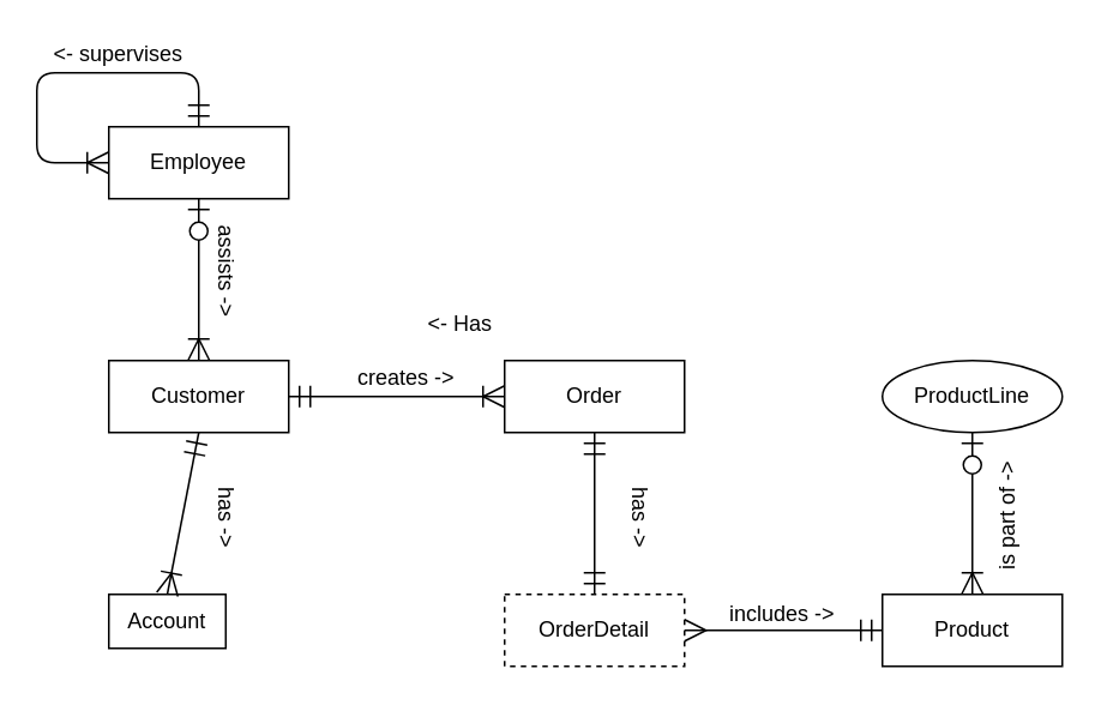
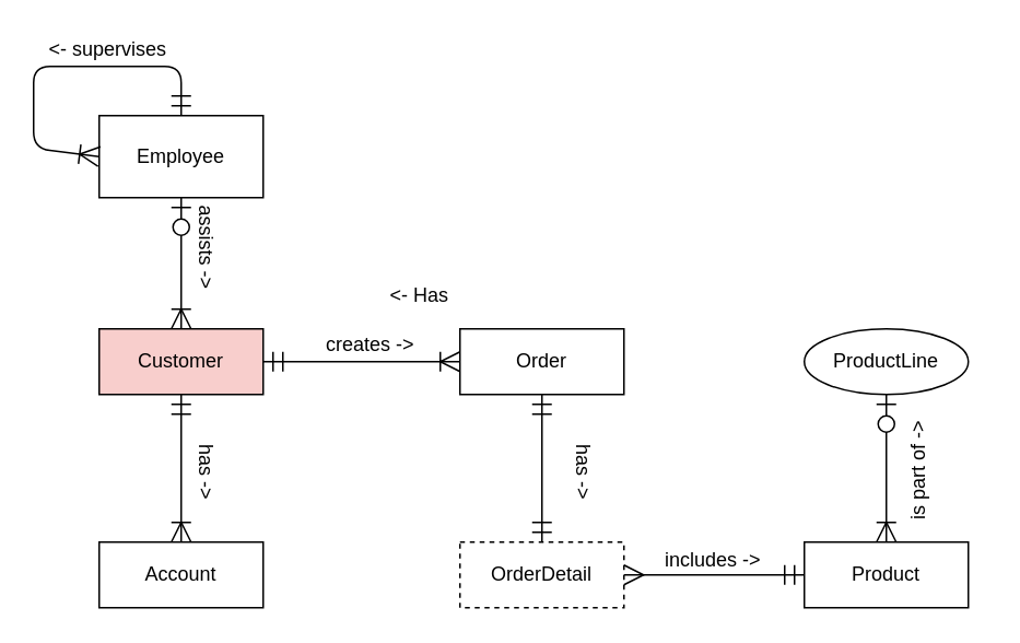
  <mxCell id="0" />
  <mxCell id="1" parent="0" />
- <mxCell id="2" value="Customer" style="whiteSpace=wrap;html=1;align=center;" parent="1" vertex="1"><mxGeometry x="60" y="200" width="100" height="40" as="geometry" /></mxCell>
- <mxCell id="3" value="Account" style="whiteSpace=wrap;html=1;align=center;" parent="1" vertex="1"><mxGeometry x="60" y="330" width="65" height="30" as="geometry" /></mxCell>
+ <mxCell id="2" value="Customer" style="whiteSpace=wrap;html=1;align=center;fillColor=#f8cecc;" parent="1" vertex="1"><mxGeometry x="60" y="200" width="100" height="40" as="geometry" /></mxCell>
+ <mxCell id="3" value="Account" style="whiteSpace=wrap;html=1;align=center;" parent="1" vertex="1"><mxGeometry x="60" y="330" width="100" height="40" as="geometry" /></mxCell>
  <mxCell id="4" value="" style="endArrow=ERmandOne;html=1;entryX=0.5;entryY=1;entryDx=0;entryDy=0;exitX=0.5;exitY=0;exitDx=0;exitDy=0;startArrow=ERoneToMany;startFill=0;endFill=0;strokeWidth=1;endSize=10;startSize=10;" parent="1" source="3" target="2" edge="1"><mxGeometry width="50" height="50" relative="1" as="geometry"><mxPoint x="350" y="420" as="sourcePoint" /><mxPoint x="400" y="370" as="targetPoint" /></mxGeometry></mxCell>
  <mxCell id="5" value="Order" style="whiteSpace=wrap;html=1;align=center;" parent="1" vertex="1"><mxGeometry x="280" y="200" width="100" height="40" as="geometry" /></mxCell>
  <mxCell id="6" value="" style="endArrow=ERoneToMany;html=1;exitX=1;exitY=0.5;exitDx=0;exitDy=0;entryX=0;entryY=0.5;entryDx=0;entryDy=0;startArrow=ERmandOne;startFill=0;endFill=0;strokeWidth=1;endSize=10;startSize=10;" parent="1" source="2" target="5" edge="1"><mxGeometry width="50" height="50" relative="1" as="geometry"><mxPoint x="350" y="420" as="sourcePoint" /><mxPoint x="400" y="370" as="targetPoint" /></mxGeometry></mxCell>
  <mxCell id="7" value="Product" style="whiteSpace=wrap;html=1;align=center;" parent="1" vertex="1"><mxGeometry x="490" y="330" width="100" height="40" as="geometry" /></mxCell>
- <mxCell id="8" value="Employee" style="whiteSpace=wrap;html=1;align=center;" parent="1" vertex="1"><mxGeometry x="60" y="70" width="100" height="40" as="geometry" /></mxCell>
+ <mxCell id="8" value="Employee" style="whiteSpace=wrap;html=1;align=center;" parent="1" vertex="1"><mxGeometry x="60" y="70" width="100" height="50" as="geometry" /></mxCell>
  <mxCell id="9" value="OrderDetail" style="whiteSpace=wrap;html=1;align=center;dashed=1;" parent="1" vertex="1"><mxGeometry x="280" y="330" width="100" height="40" as="geometry" /></mxCell>
  <mxCell id="10" value="" style="endArrow=ERmandOne;html=1;entryX=0.5;entryY=1;entryDx=0;entryDy=0;exitX=0.5;exitY=0;exitDx=0;exitDy=0;startArrow=ERmandOne;startFill=0;endFill=0;strokeWidth=1;endSize=10;startSize=10;" parent="1" source="9" target="5" edge="1"><mxGeometry width="50" height="50" relative="1" as="geometry"><mxPoint x="350" y="320" as="sourcePoint" /><mxPoint x="400" y="270" as="targetPoint" /></mxGeometry></mxCell>
  <mxCell id="11" value="" style="endArrow=ERmandOne;html=1;entryX=0;entryY=0.5;entryDx=0;entryDy=0;exitX=1;exitY=0.5;exitDx=0;exitDy=0;startArrow=ERmany;startFill=0;endFill=0;strokeWidth=1;endSize=10;startSize=10;" parent="1" source="9" target="7" edge="1"><mxGeometry width="50" height="50" relative="1" as="geometry"><mxPoint x="350" y="320" as="sourcePoint" /><mxPoint x="400" y="270" as="targetPoint" /></mxGeometry></mxCell>
  <mxCell id="12" value="ProductLine" style="ellipse;whiteSpace=wrap;html=1;align=center;" parent="1" vertex="1"><mxGeometry x="490" y="200" width="100" height="40" as="geometry" /></mxCell>
  <mxCell id="13" value="" style="endArrow=ERzeroToOne;html=1;entryX=0.5;entryY=1;entryDx=0;entryDy=0;exitX=0.5;exitY=0;exitDx=0;exitDy=0;startArrow=ERoneToMany;startFill=0;endFill=1;strokeWidth=1;endSize=10;startSize=10;" parent="1" source="7" target="12" edge="1"><mxGeometry width="50" height="50" relative="1" as="geometry"><mxPoint x="350" y="320" as="sourcePoint" /><mxPoint x="400" y="270" as="targetPoint" /></mxGeometry></mxCell>
  <mxCell id="14" value="" style="endArrow=ERoneToMany;html=1;entryX=0;entryY=0.5;entryDx=0;entryDy=0;exitX=0.5;exitY=0;exitDx=0;exitDy=0;startArrow=ERmandOne;startFill=0;endFill=0;strokeWidth=1;endSize=10;startSize=10;" parent="1" source="8" target="8" edge="1"><mxGeometry width="50" height="50" relative="1" as="geometry"><mxPoint x="350" y="220" as="sourcePoint" /><mxPoint x="400" y="170" as="targetPoint" /><Array as="points"><mxPoint x="110" y="40" /><mxPoint x="20" y="40" /><mxPoint x="20" y="90" /></Array></mxGeometry></mxCell>
  <mxCell id="15" value="" style="endArrow=ERzeroToOne;html=1;entryX=0.5;entryY=1;entryDx=0;entryDy=0;exitX=0.5;exitY=0;exitDx=0;exitDy=0;startArrow=ERoneToMany;startFill=0;endFill=1;strokeWidth=1;endSize=10;startSize=10;" parent="1" source="2" target="8" edge="1"><mxGeometry width="50" height="50" relative="1" as="geometry"><mxPoint x="350" y="220" as="sourcePoint" /><mxPoint x="400" y="170" as="targetPoint" /></mxGeometry></mxCell>
  <mxCell id="16" value="&amp;lt;- supervises" style="text;html=1;align=center;verticalAlign=middle;resizable=0;points=[];autosize=1;" parent="1" vertex="1"><mxGeometry x="20" y="20" width="90" height="20" as="geometry" /></mxCell>
  <mxCell id="17" value="&amp;lt;- Has" style="text;html=1;align=center;verticalAlign=middle;resizable=0;points=[];autosize=1;" parent="1" vertex="1"><mxGeometry x="230" y="170" width="50" height="20" as="geometry" /></mxCell>
  <mxCell id="18" value="creates -&amp;gt;" style="text;html=1;align=center;verticalAlign=middle;resizable=0;points=[];autosize=1;" parent="1" vertex="1"><mxGeometry x="190" y="200" width="70" height="20" as="geometry" /></mxCell>
  <mxCell id="19" value="has -&amp;gt;" style="text;html=1;align=center;verticalAlign=middle;resizable=0;points=[];autosize=1;rotation=90;" vertex="1" parent="1"><mxGeometry x="100" y="277" width="50" height="20" as="geometry" /></mxCell>
  <mxCell id="20" value="assists -&amp;gt;" style="text;html=1;align=center;verticalAlign=middle;resizable=0;points=[];autosize=1;rotation=90;" vertex="1" parent="1"><mxGeometry x="90" y="140" width="70" height="20" as="geometry" /></mxCell>
  <mxCell id="21" value="has -&amp;gt;" style="text;html=1;align=center;verticalAlign=middle;resizable=0;points=[];autosize=1;rotation=90;" vertex="1" parent="1"><mxGeometry x="330" y="277" width="50" height="20" as="geometry" /></mxCell>
  <mxCell id="22" value="includes -&amp;gt;" style="text;html=1;align=center;verticalAlign=middle;resizable=0;points=[];autosize=1;" vertex="1" parent="1"><mxGeometry x="399" y="331" width="70" height="20" as="geometry" /></mxCell>
  <mxCell id="23" value="is part of -&amp;gt;" style="text;html=1;align=center;verticalAlign=middle;resizable=0;points=[];autosize=1;rotation=-90;" vertex="1" parent="1"><mxGeometry x="520" y="277" width="80" height="20" as="geometry" /></mxCell>
